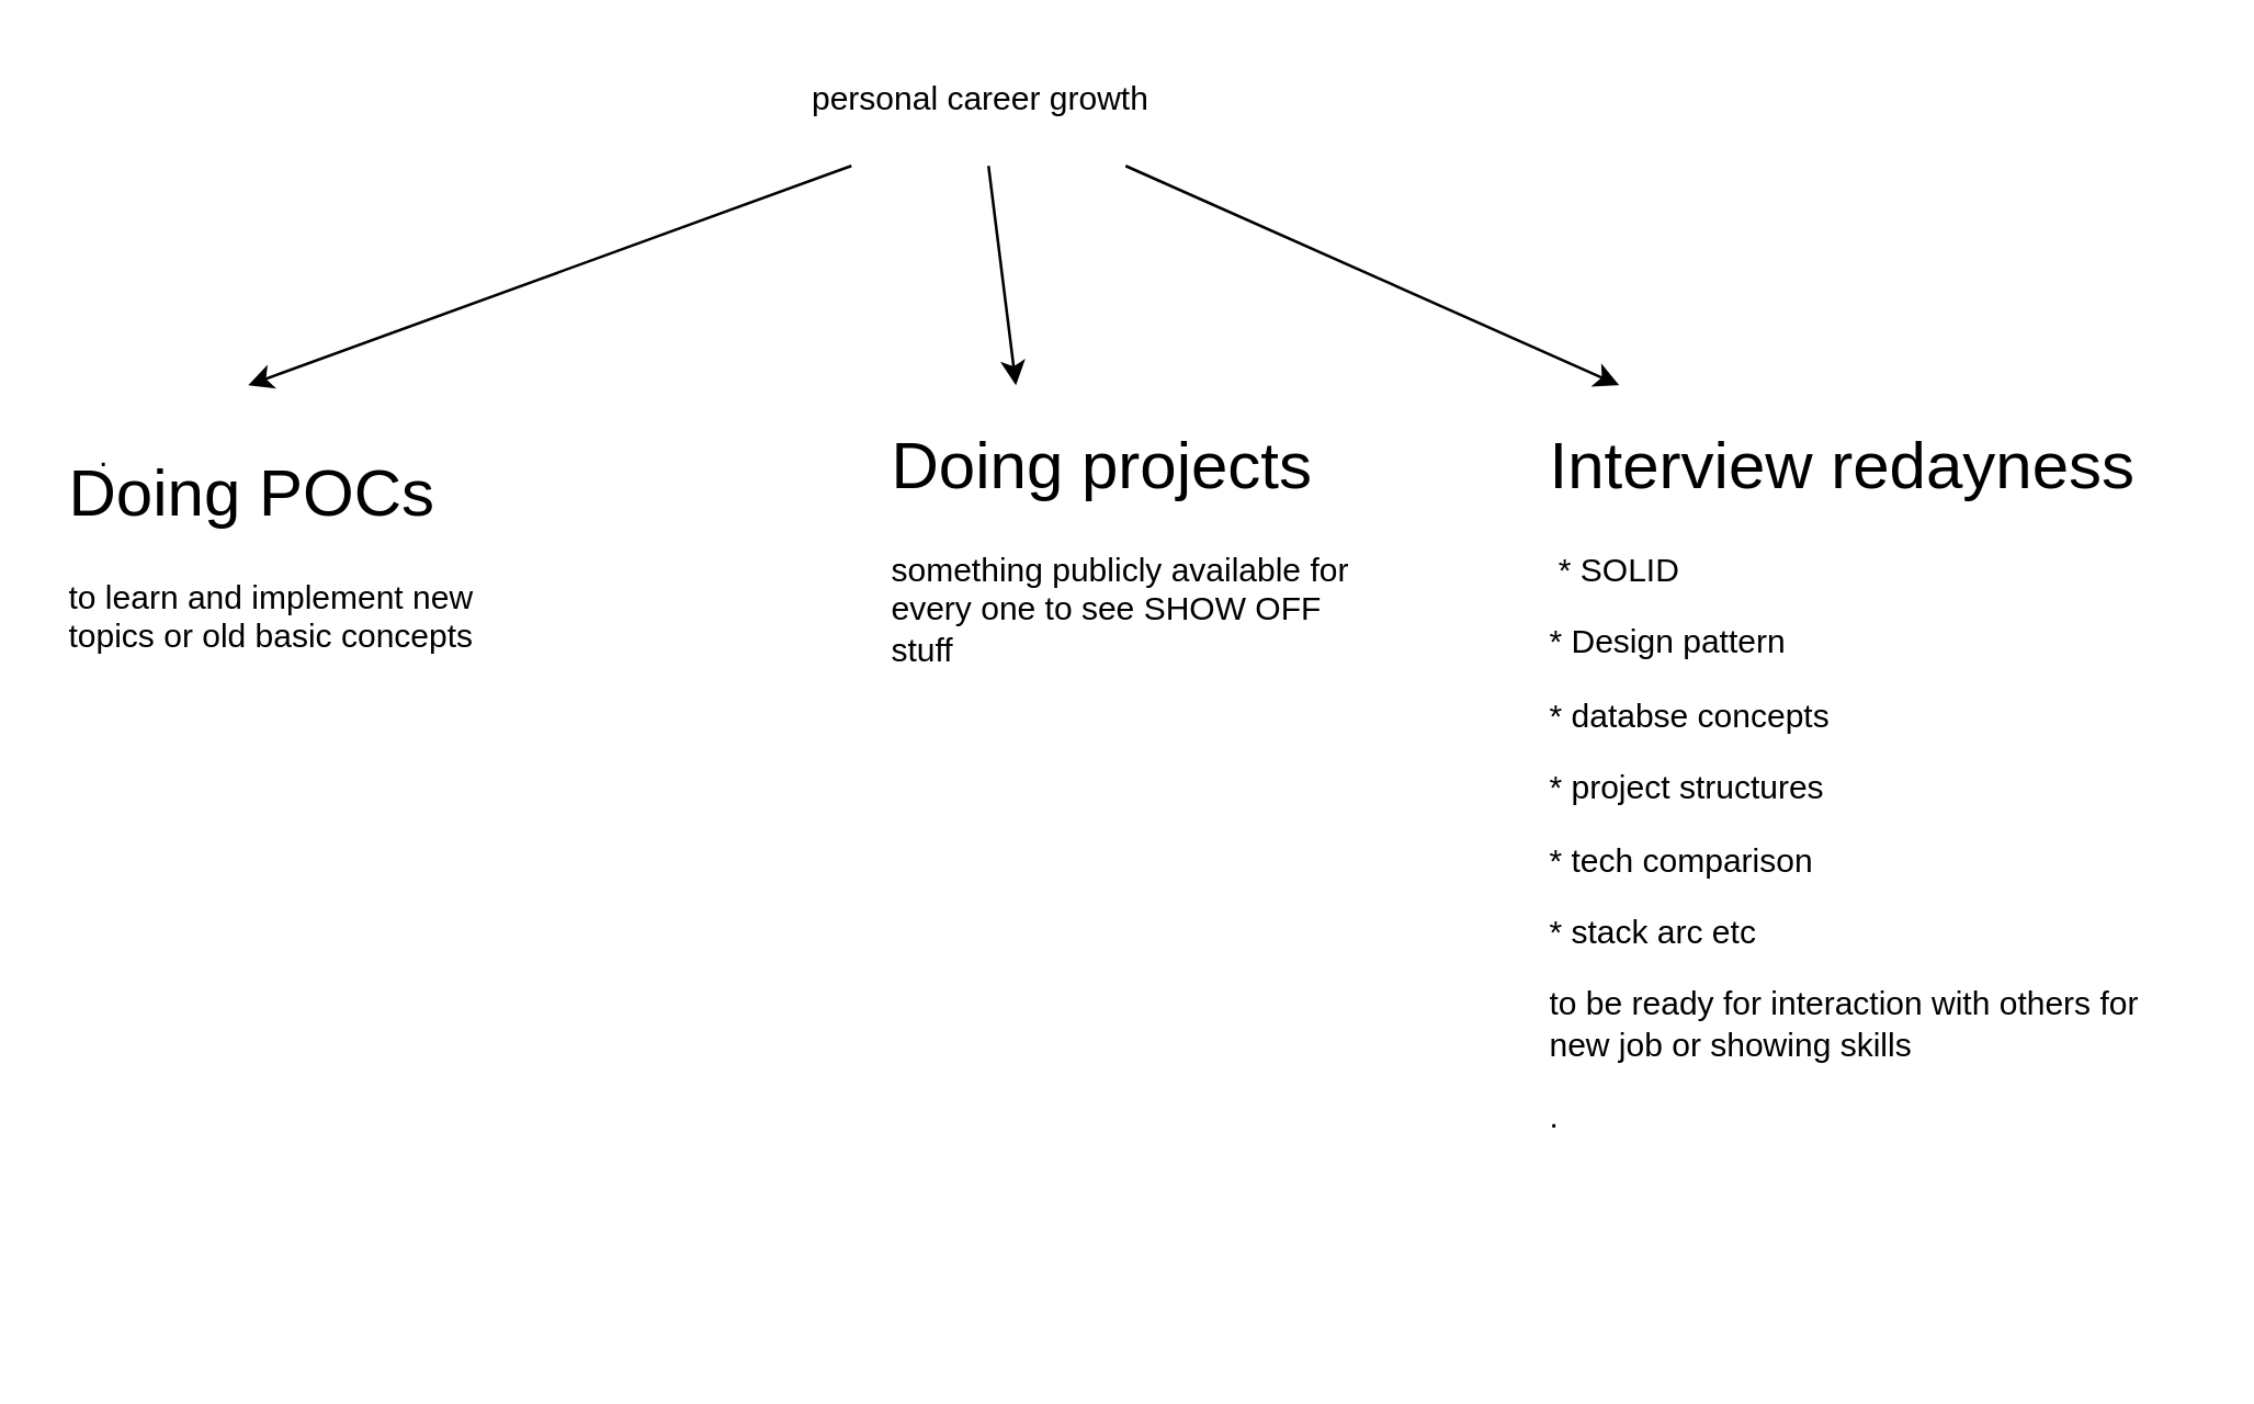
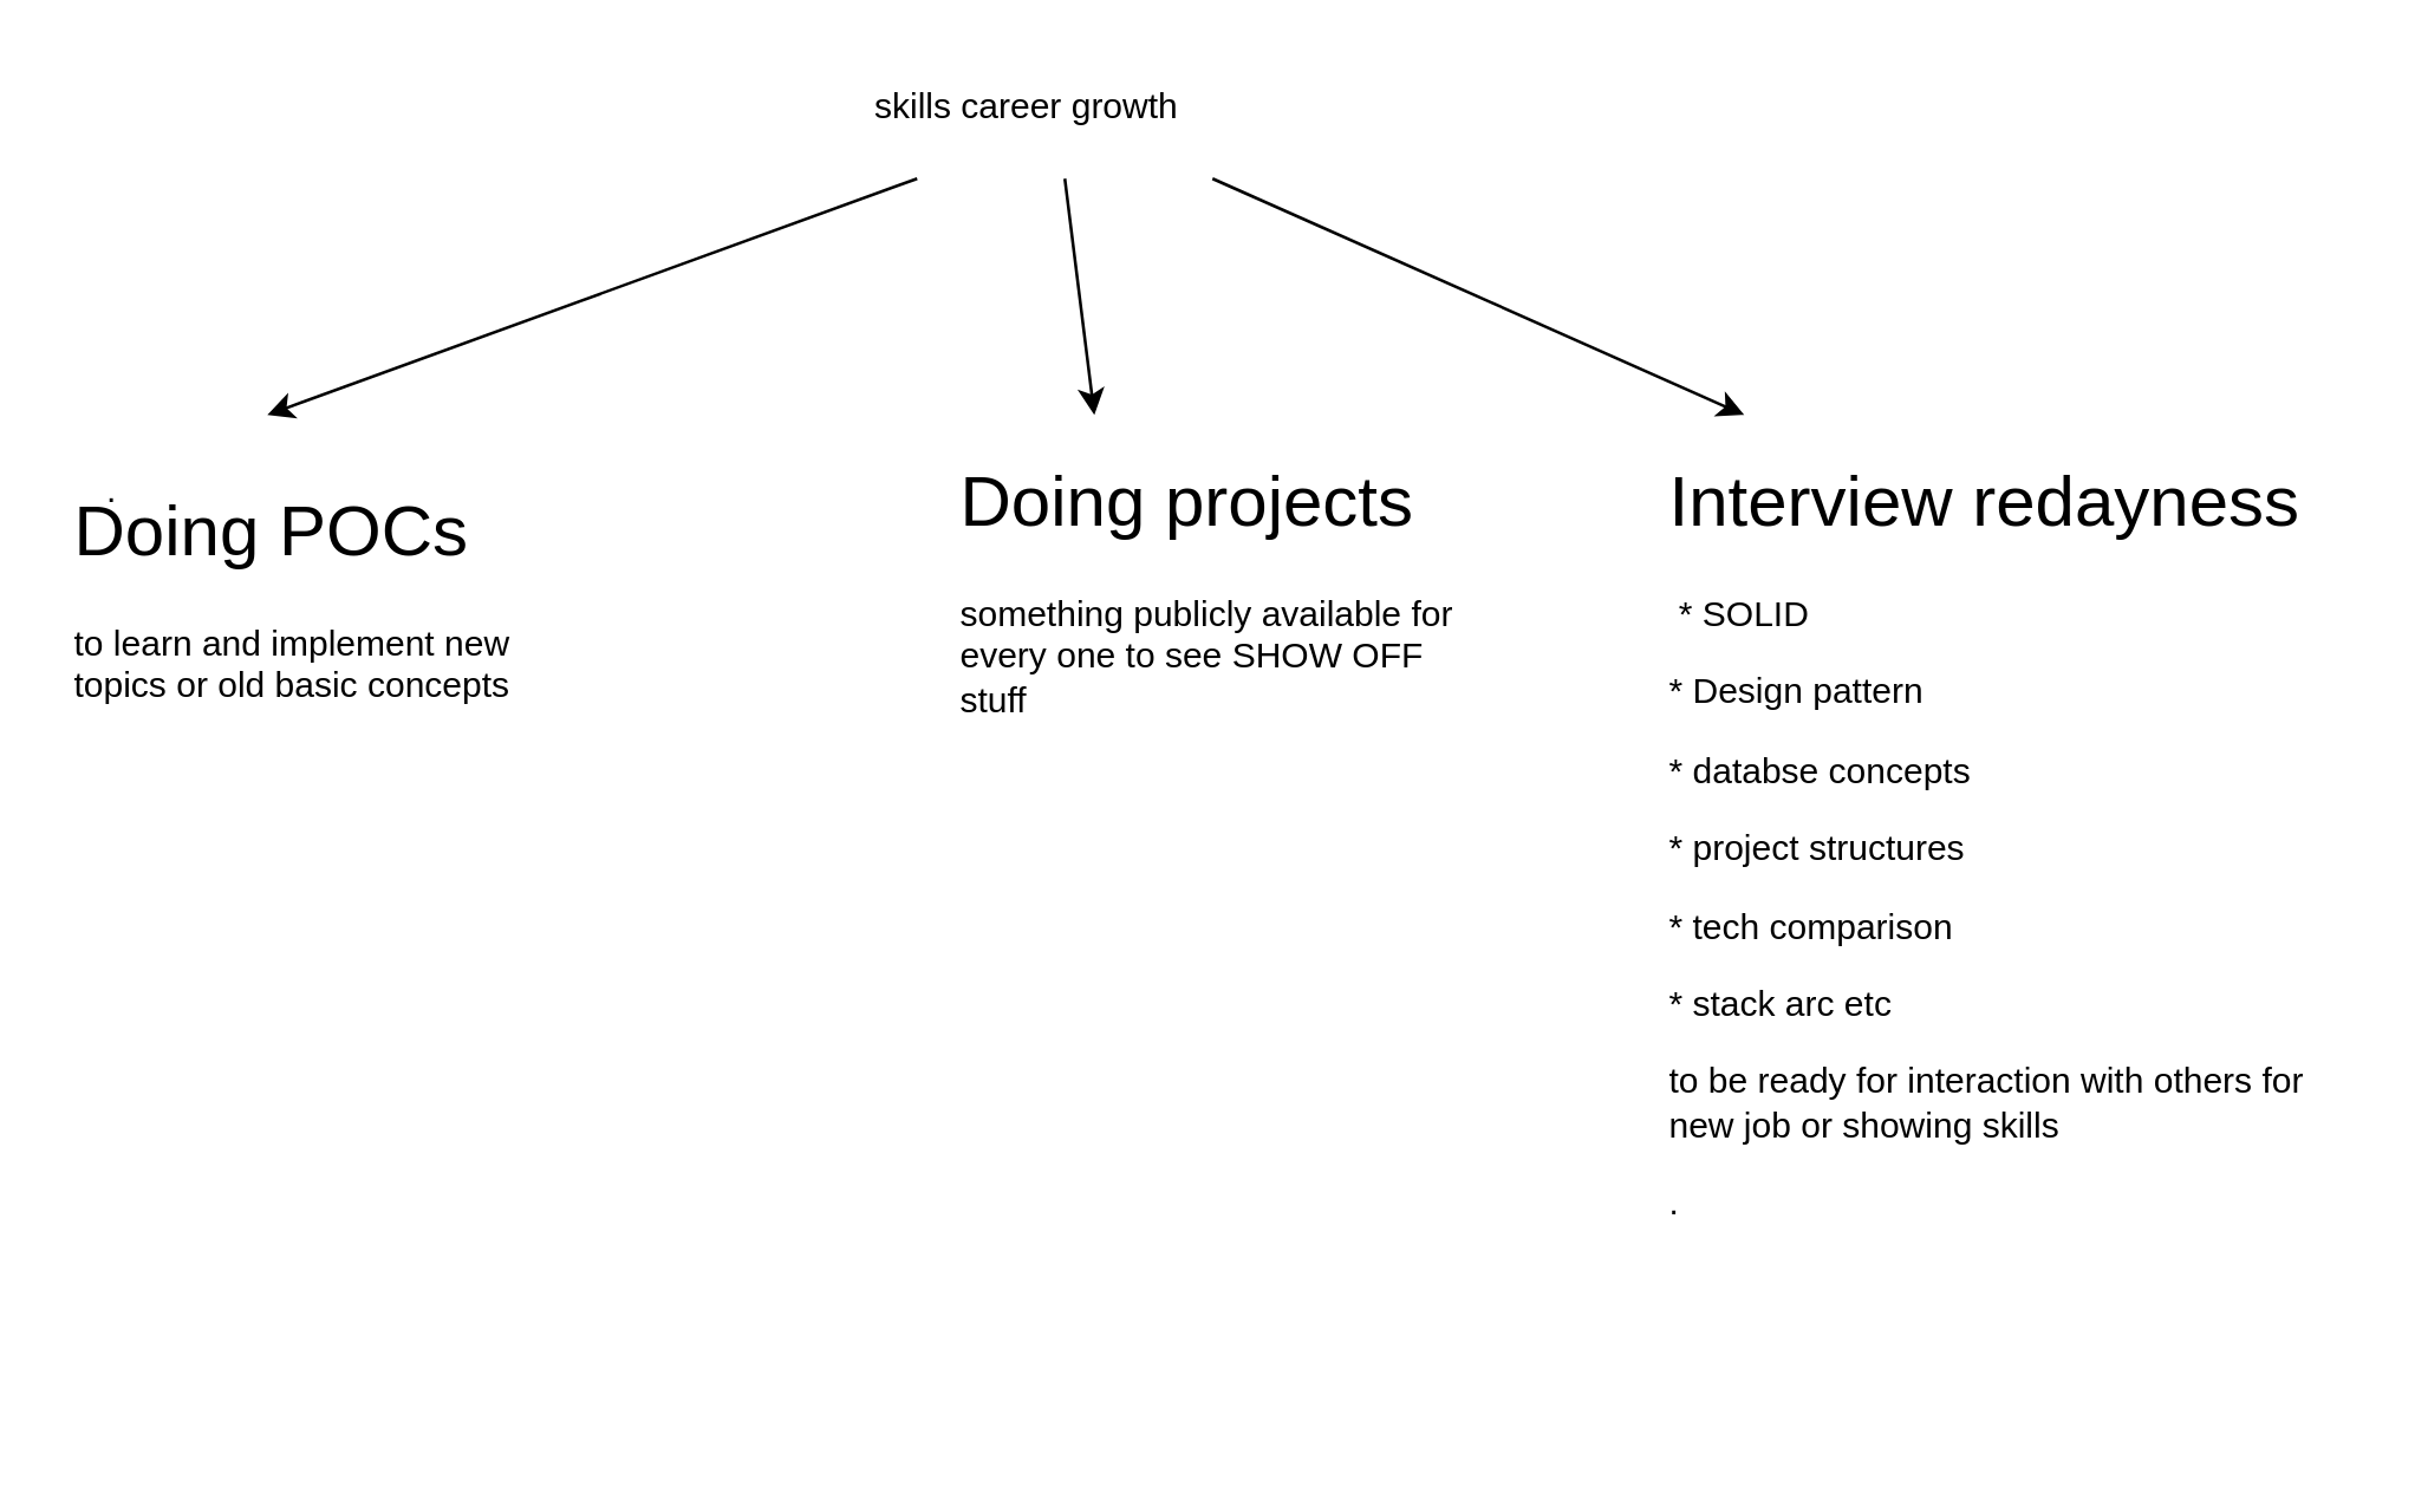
  <mxCell id="0" />
  <mxCell id="1" parent="0" />
- <mxCell id="2" value="personal career growth" style="text;strokeColor=none;fillColor=none;align=left;verticalAlign=middle;spacingLeft=4;spacingRight=4;overflow=hidden;points=[[0,0.5],[1,0.5]];portConstraint=eastwest;rotatable=0;" vertex="1" parent="1"><mxGeometry x="290" y="20" width="150" height="30" as="geometry" /></mxCell>
+ <mxCell id="2" value="skills career growth" style="text;strokeColor=none;fillColor=none;align=left;verticalAlign=middle;spacingLeft=4;spacingRight=4;overflow=hidden;points=[[0,0.5],[1,0.5]];portConstraint=eastwest;rotatable=0;" vertex="1" parent="1"><mxGeometry x="290" y="20" width="150" height="30" as="geometry" /></mxCell>
  <mxCell id="3" value="." style="text;strokeColor=none;fillColor=none;align=left;verticalAlign=middle;spacingLeft=4;spacingRight=4;overflow=hidden;points=[[0,0.5],[1,0.5]];portConstraint=eastwest;rotatable=0;" vertex="1" parent="1"><mxGeometry x="30" y="150" width="150" height="30" as="geometry" /></mxCell>
  <mxCell id="4" value="" style="endArrow=classic;html=1;rounded=0;" edge="1" parent="1"><mxGeometry width="50" height="50" relative="1" as="geometry"><mxPoint x="310" y="60" as="sourcePoint" /><mxPoint x="90" y="140" as="targetPoint" /></mxGeometry></mxCell>
  <mxCell id="5" value="" style="endArrow=classic;html=1;rounded=0;" edge="1" parent="1"><mxGeometry width="50" height="50" relative="1" as="geometry"><mxPoint x="360" y="60" as="sourcePoint" /><mxPoint x="370" y="140" as="targetPoint" /></mxGeometry></mxCell>
  <mxCell id="6" value="" style="endArrow=classic;html=1;rounded=0;" edge="1" parent="1"><mxGeometry width="50" height="50" relative="1" as="geometry"><mxPoint x="410" y="60" as="sourcePoint" /><mxPoint x="590" y="140" as="targetPoint" /></mxGeometry></mxCell>
  <mxCell id="7" value="&lt;h1&gt;&lt;span style=&quot;font-weight: 400&quot;&gt;&lt;font style=&quot;font-size: 24px&quot;&gt;Interview redayness&lt;/font&gt;&lt;/span&gt;&lt;br&gt;&lt;/h1&gt;&lt;p&gt;&amp;nbsp;* SOLID&lt;/p&gt;&lt;p&gt;* Design pattern&amp;nbsp;&lt;/p&gt;&lt;p&gt;* databse concepts&amp;nbsp;&lt;/p&gt;&lt;p&gt;* project structures&amp;nbsp;&lt;/p&gt;&lt;p&gt;* tech comparison&amp;nbsp;&lt;/p&gt;&lt;p&gt;* stack arc etc&amp;nbsp;&lt;/p&gt;&lt;p&gt;to be ready for interaction with others for new job or showing skills&amp;nbsp;&lt;/p&gt;&lt;p&gt;.&lt;/p&gt;" style="text;html=1;strokeColor=none;fillColor=none;spacing=5;spacingTop=-20;whiteSpace=wrap;overflow=hidden;rounded=0;" vertex="1" parent="1"><mxGeometry x="560" y="150" width="240" height="340" as="geometry" /></mxCell>
  <mxCell id="8" value="&lt;h1&gt;&lt;font style=&quot;font-size: 24px ; font-weight: normal&quot;&gt;Doing projects&lt;/font&gt;&lt;br&gt;&lt;/h1&gt;&lt;p&gt;something publicly available for every one to see SHOW OFF stuff&amp;nbsp;&lt;/p&gt;" style="text;html=1;strokeColor=none;fillColor=none;spacing=5;spacingTop=-20;whiteSpace=wrap;overflow=hidden;rounded=0;" vertex="1" parent="1"><mxGeometry x="320" y="150" width="190" height="120" as="geometry" /></mxCell>
  <mxCell id="9" value="&lt;h1&gt;&lt;span style=&quot;font-weight: normal&quot;&gt;Doing POCs&lt;/span&gt;&lt;/h1&gt;&lt;p&gt;to learn and implement new topics or old basic concepts&amp;nbsp;&lt;/p&gt;" style="text;html=1;strokeColor=none;fillColor=none;spacing=5;spacingTop=-20;whiteSpace=wrap;overflow=hidden;rounded=0;" vertex="1" parent="1"><mxGeometry x="20" y="160" width="190" height="120" as="geometry" /></mxCell>
